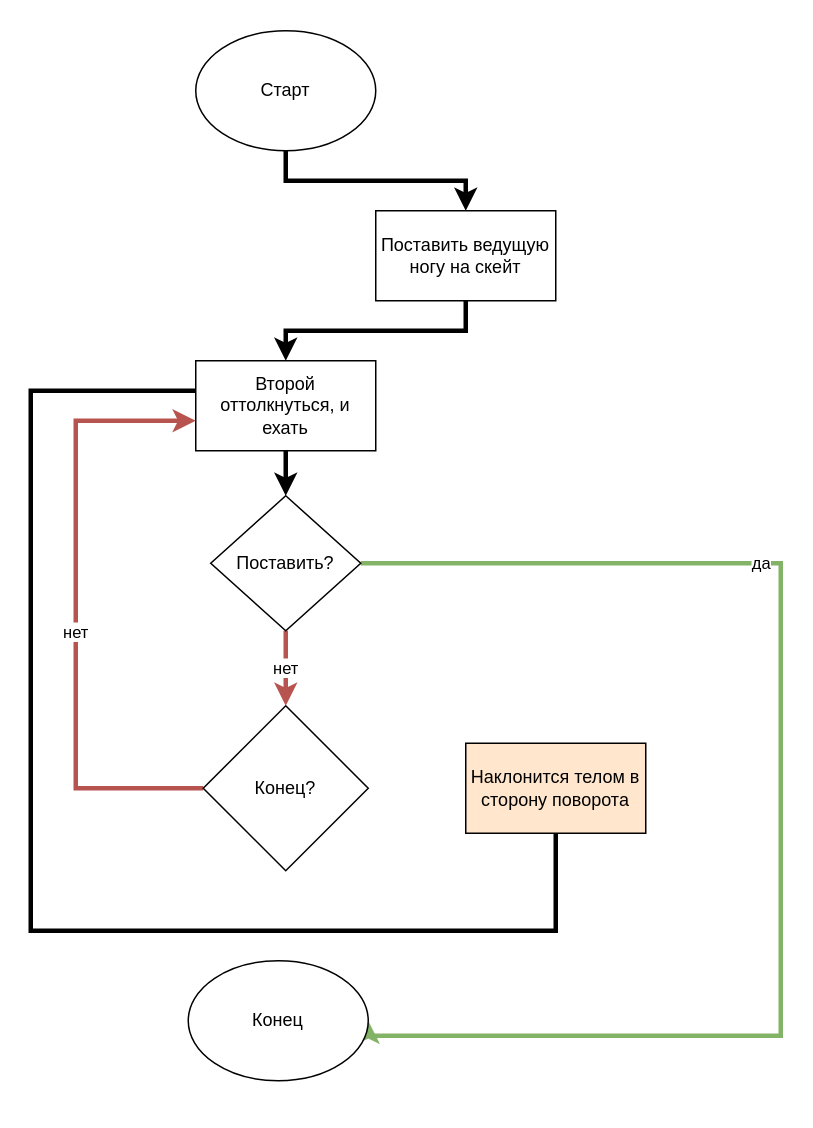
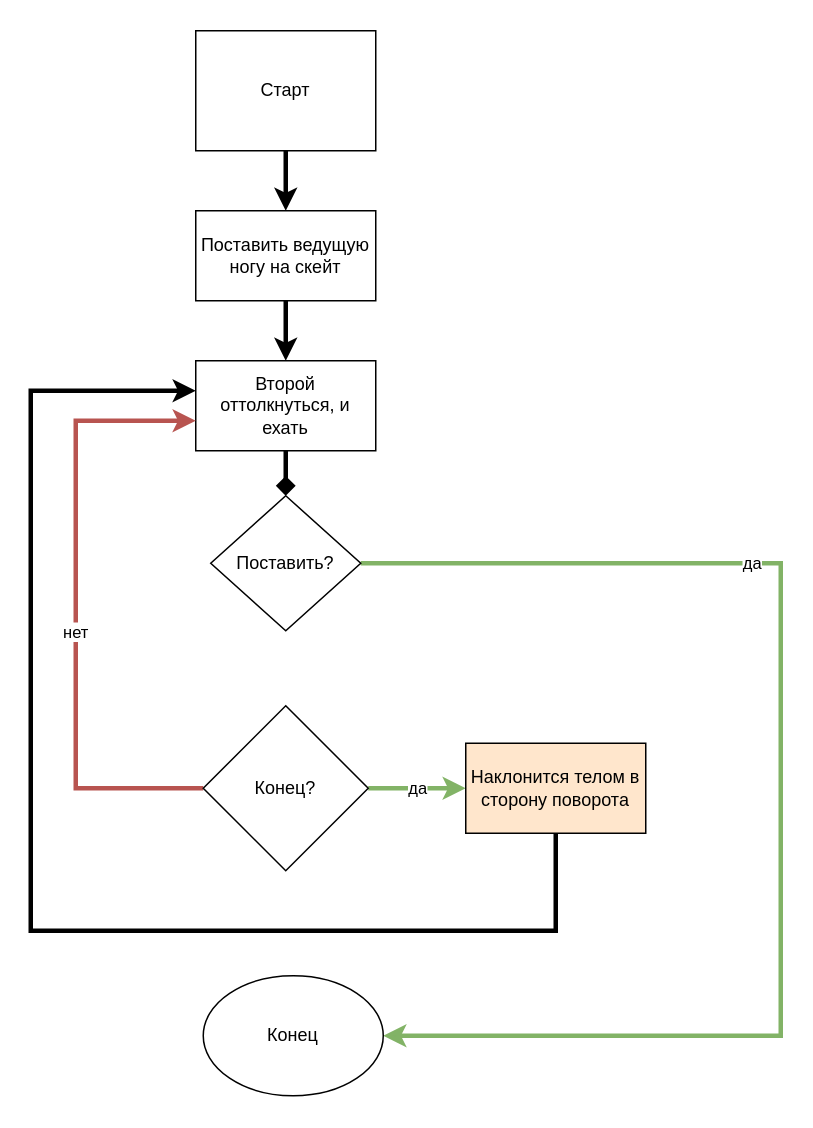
  <mxCell id="0" />
  <mxCell id="1" parent="0" />
  <mxCell id="2" value="" style="edgeStyle=orthogonalEdgeStyle;rounded=0;orthogonalLoop=1;jettySize=auto;html=1;strokeWidth=3;" edge="1" parent="1" source="3" target="5"><mxGeometry relative="1" as="geometry" /></mxCell>
- <mxCell id="3" value="Старт" style="ellipse;whiteSpace=wrap;html=1;" vertex="1" parent="1"><mxGeometry x="130" y="20" width="120" height="80" as="geometry" /></mxCell>
+ <mxCell id="3" value="Старт" style="whiteSpace=wrap;html=1;rounded=0;" vertex="1" parent="1"><mxGeometry x="130" y="20" width="120" height="80" as="geometry" /></mxCell>
  <mxCell id="4" value="" style="edgeStyle=orthogonalEdgeStyle;rounded=0;orthogonalLoop=1;jettySize=auto;html=1;strokeWidth=3;entryX=0.5;entryY=0;entryDx=0;entryDy=0;" edge="1" parent="1" source="5" target="7"><mxGeometry relative="1" as="geometry"><mxPoint x="190" y="240" as="targetPoint" /></mxGeometry></mxCell>
- <mxCell id="5" value="Поставить ведущую ногу на скейт" style="whiteSpace=wrap;html=1;" vertex="1" parent="1"><mxGeometry x="250" y="140" width="120" height="60" as="geometry" /></mxCell>
- <mxCell id="6" value="" style="edgeStyle=orthogonalEdgeStyle;rounded=0;orthogonalLoop=1;jettySize=auto;html=1;strokeWidth=3;" edge="1" parent="1" source="7" target="17"><mxGeometry relative="1" as="geometry" /></mxCell>
+ <mxCell id="5" value="Поставить ведущую ногу на скейт" style="whiteSpace=wrap;html=1;" vertex="1" parent="1"><mxGeometry x="130" y="140" width="120" height="60" as="geometry" /></mxCell>
+ <mxCell id="6" value="" style="edgeStyle=orthogonalEdgeStyle;rounded=0;orthogonalLoop=1;jettySize=auto;html=1;strokeWidth=3;endArrow=diamond;" edge="1" parent="1" source="7" target="17"><mxGeometry relative="1" as="geometry" /></mxCell>
  <mxCell id="7" value="Второй оттолкнуться, и ехать" style="whiteSpace=wrap;html=1;" vertex="1" parent="1"><mxGeometry x="130" y="240" width="120" height="60" as="geometry" /></mxCell>
+ <mxCell id="8" value="да" style="edgeStyle=orthogonalEdgeStyle;rounded=0;orthogonalLoop=1;jettySize=auto;html=1;strokeWidth=3;fillColor=#d5e8d4;strokeColor=#82b366;" edge="1" parent="1" source="11" target="13"><mxGeometry relative="1" as="geometry" /></mxCell>
  <mxCell id="9" style="edgeStyle=orthogonalEdgeStyle;rounded=0;orthogonalLoop=1;jettySize=auto;html=1;strokeWidth=3;fillColor=#f8cecc;strokeColor=#b85450;entryX=0;entryY=0.667;entryDx=0;entryDy=0;entryPerimeter=0;" edge="1" parent="1" source="11" target="7"><mxGeometry relative="1" as="geometry"><mxPoint x="120" y="270" as="targetPoint" /><Array as="points"><mxPoint x="50" y="525" /><mxPoint x="50" y="280" /></Array></mxGeometry></mxCell>
  <mxCell id="10" value="нет" style="edgeLabel;html=1;align=center;verticalAlign=middle;resizable=0;points=[];" vertex="1" connectable="0" parent="9"><mxGeometry x="-0.073" y="1" relative="1" as="geometry"><mxPoint as="offset" /></mxGeometry></mxCell>
  <mxCell id="11" value="Конец?" style="rhombus;whiteSpace=wrap;html=1;strokeWidth=1;" vertex="1" parent="1"><mxGeometry x="135" y="470" width="110" height="110" as="geometry" /></mxCell>
- <mxCell id="12" style="edgeStyle=orthogonalEdgeStyle;rounded=0;orthogonalLoop=1;jettySize=auto;html=1;strokeWidth=3;endArrow=none;" edge="1" parent="1" source="13" target="7"><mxGeometry relative="1" as="geometry"><mxPoint x="120" y="260" as="targetPoint" /><Array as="points"><mxPoint x="370" y="620" /><mxPoint x="20" y="620" /><mxPoint x="20" y="260" /></Array></mxGeometry></mxCell>
+ <mxCell id="12" style="edgeStyle=orthogonalEdgeStyle;rounded=0;orthogonalLoop=1;jettySize=auto;html=1;strokeWidth=3;" edge="1" parent="1" source="13" target="7"><mxGeometry relative="1" as="geometry"><mxPoint x="120" y="260" as="targetPoint" /><Array as="points"><mxPoint x="370" y="620" /><mxPoint x="20" y="620" /><mxPoint x="20" y="260" /></Array></mxGeometry></mxCell>
  <mxCell id="13" value="Наклонится телом в сторону поворота" style="whiteSpace=wrap;html=1;strokeWidth=1;fillColor=#ffe6cc;" vertex="1" parent="1"><mxGeometry x="310" y="495" width="120" height="60" as="geometry" /></mxCell>
- <mxCell id="14" value="нет" style="edgeStyle=orthogonalEdgeStyle;rounded=0;orthogonalLoop=1;jettySize=auto;html=1;strokeWidth=3;fillColor=#f8cecc;strokeColor=#b85450;" edge="1" parent="1" source="17" target="11"><mxGeometry relative="1" as="geometry" /></mxCell>
  <mxCell id="15" style="edgeStyle=orthogonalEdgeStyle;rounded=0;orthogonalLoop=1;jettySize=auto;html=1;entryX=1;entryY=0.5;entryDx=0;entryDy=0;strokeWidth=3;fillColor=#d5e8d4;strokeColor=#82b366;" edge="1" parent="1" source="17" target="18"><mxGeometry relative="1" as="geometry"><Array as="points"><mxPoint x="520" y="375" /><mxPoint x="520" y="690" /></Array></mxGeometry></mxCell>
  <mxCell id="16" value="да" style="edgeLabel;html=1;align=center;verticalAlign=middle;resizable=0;points=[];" vertex="1" connectable="0" parent="15"><mxGeometry x="-0.395" y="1" relative="1" as="geometry"><mxPoint as="offset" /></mxGeometry></mxCell>
  <mxCell id="17" value="Поставить?" style="rhombus;whiteSpace=wrap;html=1;strokeWidth=1;" vertex="1" parent="1"><mxGeometry x="140" y="330" width="100" height="90" as="geometry" /></mxCell>
- <mxCell id="18" value="Конец" style="ellipse;whiteSpace=wrap;html=1;strokeWidth=1;" vertex="1" parent="1"><mxGeometry x="125" y="640" width="120" height="80" as="geometry" /></mxCell>
+ <mxCell id="18" value="Конец" style="ellipse;whiteSpace=wrap;html=1;strokeWidth=1;" vertex="1" parent="1"><mxGeometry x="135" y="650" width="120" height="80" as="geometry" /></mxCell>
